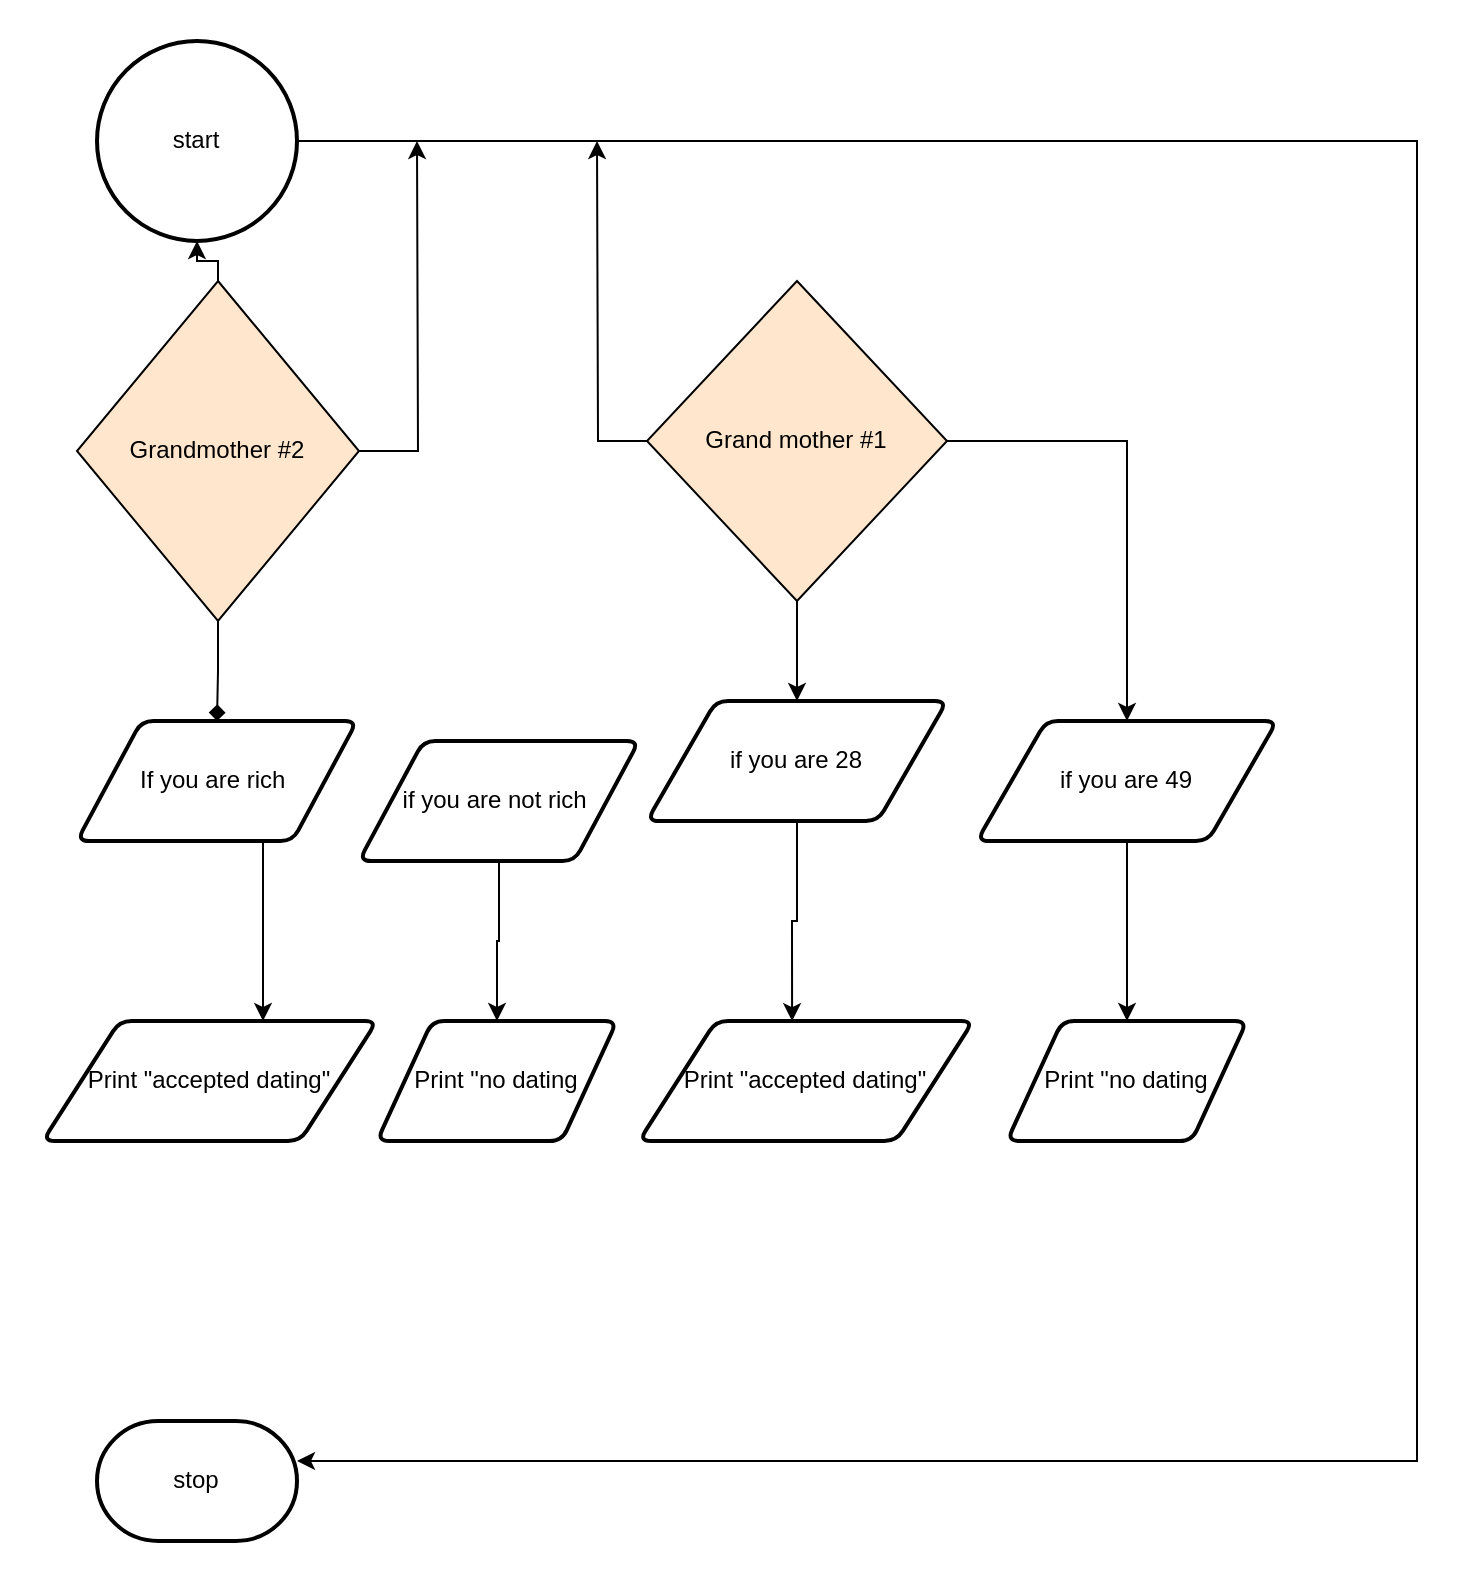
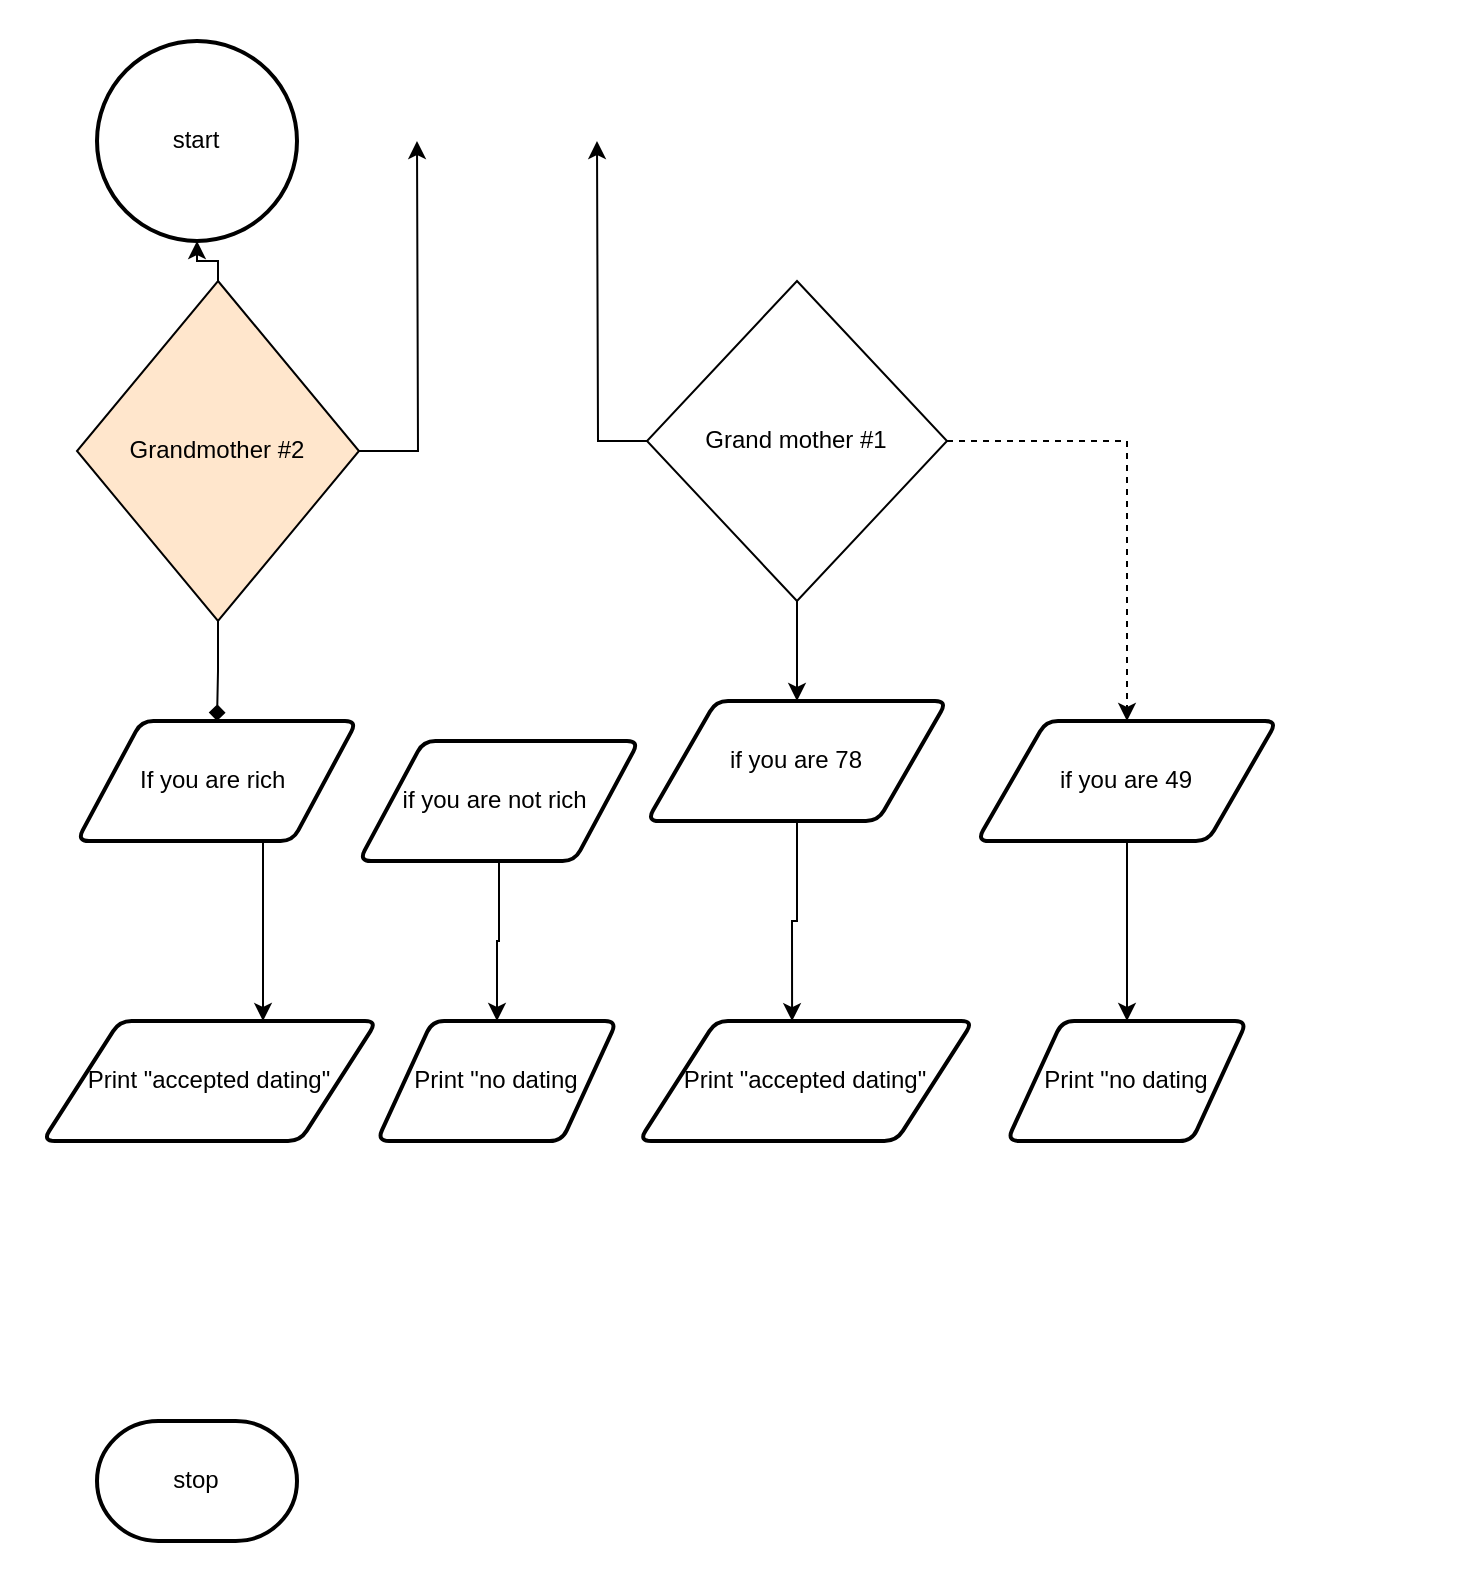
  <mxCell id="0" />
  <mxCell id="1" parent="0" />
- <mxCell id="2" style="edgeStyle=orthogonalEdgeStyle;rounded=0;html=1;" edge="1" parent="1" source="3" target="13"><mxGeometry relative="1" as="geometry"><Array as="points"><mxPoint x="708" y="70" /><mxPoint x="708" y="730" /></Array></mxGeometry></mxCell>
  <mxCell id="3" value="start" style="strokeWidth=2;html=1;shape=mxgraph.flowchart.start_2;whiteSpace=wrap;" vertex="1" parent="1"><mxGeometry x="48" y="20" width="100" height="100" as="geometry" /></mxCell>
  <mxCell id="4" style="edgeStyle=orthogonalEdgeStyle;rounded=0;html=1;entryX=0.5;entryY=0;entryDx=0;entryDy=0;endArrow=diamond;" edge="1" parent="1" source="7" target="17"><mxGeometry relative="1" as="geometry" /></mxCell>
  <mxCell id="5" style="edgeStyle=orthogonalEdgeStyle;rounded=0;html=1;" edge="1" parent="1" source="7" target="3"><mxGeometry relative="1" as="geometry" /></mxCell>
  <mxCell id="6" style="edgeStyle=orthogonalEdgeStyle;rounded=0;html=1;" edge="1" parent="1" source="7"><mxGeometry relative="1" as="geometry"><mxPoint x="208" y="70" as="targetPoint" /></mxGeometry></mxCell>
  <mxCell id="7" value="Grandmother #2" style="rhombus;whiteSpace=wrap;html=1;fillColor=#ffe6cc;" vertex="1" parent="1"><mxGeometry x="38" y="140" width="141" height="170" as="geometry" /></mxCell>
  <mxCell id="8" style="edgeStyle=orthogonalEdgeStyle;rounded=0;html=1;" edge="1" parent="1" source="11" target="21"><mxGeometry relative="1" as="geometry" /></mxCell>
- <mxCell id="9" style="edgeStyle=orthogonalEdgeStyle;rounded=0;html=1;" edge="1" parent="1" source="11" target="19"><mxGeometry relative="1" as="geometry" /></mxCell>
+ <mxCell id="9" style="edgeStyle=orthogonalEdgeStyle;rounded=0;html=1;dashed=1;" edge="1" parent="1" source="11" target="19"><mxGeometry relative="1" as="geometry" /></mxCell>
  <mxCell id="10" style="edgeStyle=orthogonalEdgeStyle;rounded=0;html=1;" edge="1" parent="1" source="11"><mxGeometry relative="1" as="geometry"><mxPoint x="298" y="70" as="targetPoint" /></mxGeometry></mxCell>
- <mxCell id="11" value="Grand mother #1" style="rhombus;whiteSpace=wrap;html=1;fillColor=#ffe6cc;" vertex="1" parent="1"><mxGeometry x="323" y="140" width="150" height="160" as="geometry" /></mxCell>
+ <mxCell id="11" value="Grand mother #1" style="rhombus;whiteSpace=wrap;html=1;" vertex="1" parent="1"><mxGeometry x="323" y="140" width="150" height="160" as="geometry" /></mxCell>
  <mxCell id="12" value="Print &quot;accepted dating&quot;" style="shape=parallelogram;html=1;strokeWidth=2;perimeter=parallelogramPerimeter;whiteSpace=wrap;rounded=1;arcSize=12;size=0.23;" vertex="1" parent="1"><mxGeometry x="20.88" y="510" width="167.12" height="60" as="geometry" /></mxCell>
  <mxCell id="13" value="stop" style="strokeWidth=2;html=1;shape=mxgraph.flowchart.terminator;whiteSpace=wrap;" vertex="1" parent="1"><mxGeometry x="48" y="710" width="100" height="60" as="geometry" /></mxCell>
  <mxCell id="14" style="edgeStyle=orthogonalEdgeStyle;rounded=0;html=1;" edge="1" parent="1" source="15" target="22"><mxGeometry relative="1" as="geometry" /></mxCell>
  <mxCell id="15" value="if you are not rich&amp;nbsp;" style="shape=parallelogram;html=1;strokeWidth=2;perimeter=parallelogramPerimeter;whiteSpace=wrap;rounded=1;arcSize=12;size=0.23;" vertex="1" parent="1"><mxGeometry x="179" y="370" width="140" height="60" as="geometry" /></mxCell>
  <mxCell id="16" style="edgeStyle=orthogonalEdgeStyle;rounded=0;html=1;" edge="1" parent="1" source="17" target="12"><mxGeometry relative="1" as="geometry"><Array as="points"><mxPoint x="131" y="460" /><mxPoint x="131" y="460" /></Array></mxGeometry></mxCell>
  <mxCell id="17" value="If you are rich&amp;nbsp;" style="shape=parallelogram;html=1;strokeWidth=2;perimeter=parallelogramPerimeter;whiteSpace=wrap;rounded=1;arcSize=12;size=0.23;" vertex="1" parent="1"><mxGeometry x="38" y="360" width="140" height="60" as="geometry" /></mxCell>
  <mxCell id="18" style="edgeStyle=orthogonalEdgeStyle;rounded=0;html=1;" edge="1" parent="1" source="19" target="24"><mxGeometry relative="1" as="geometry" /></mxCell>
  <mxCell id="19" value="if you are 49" style="shape=parallelogram;html=1;strokeWidth=2;perimeter=parallelogramPerimeter;whiteSpace=wrap;rounded=1;arcSize=12;size=0.23;" vertex="1" parent="1"><mxGeometry x="488" y="360" width="150" height="60" as="geometry" /></mxCell>
  <mxCell id="20" style="edgeStyle=orthogonalEdgeStyle;rounded=0;html=1;entryX=0.458;entryY=0.001;entryDx=0;entryDy=0;entryPerimeter=0;" edge="1" parent="1" source="21" target="23"><mxGeometry relative="1" as="geometry" /></mxCell>
- <mxCell id="21" value="if you are 28" style="shape=parallelogram;html=1;strokeWidth=2;perimeter=parallelogramPerimeter;whiteSpace=wrap;rounded=1;arcSize=12;size=0.23;" vertex="1" parent="1"><mxGeometry x="323" y="350" width="150" height="60" as="geometry" /></mxCell>
+ <mxCell id="21" value="if you are 78" style="shape=parallelogram;html=1;strokeWidth=2;perimeter=parallelogramPerimeter;whiteSpace=wrap;rounded=1;arcSize=12;size=0.23;" vertex="1" parent="1"><mxGeometry x="323" y="350" width="150" height="60" as="geometry" /></mxCell>
  <mxCell id="22" value="Print &quot;no dating" style="shape=parallelogram;html=1;strokeWidth=2;perimeter=parallelogramPerimeter;whiteSpace=wrap;rounded=1;arcSize=12;size=0.23;" vertex="1" parent="1"><mxGeometry x="188" y="510" width="120" height="60" as="geometry" /></mxCell>
  <mxCell id="23" value="Print &quot;accepted dating&quot;" style="shape=parallelogram;html=1;strokeWidth=2;perimeter=parallelogramPerimeter;whiteSpace=wrap;rounded=1;arcSize=12;size=0.23;" vertex="1" parent="1"><mxGeometry x="319" y="510" width="167.12" height="60" as="geometry" /></mxCell>
  <mxCell id="24" value="Print &quot;no dating" style="shape=parallelogram;html=1;strokeWidth=2;perimeter=parallelogramPerimeter;whiteSpace=wrap;rounded=1;arcSize=12;size=0.23;" vertex="1" parent="1"><mxGeometry x="503" y="510" width="120" height="60" as="geometry" /></mxCell>
